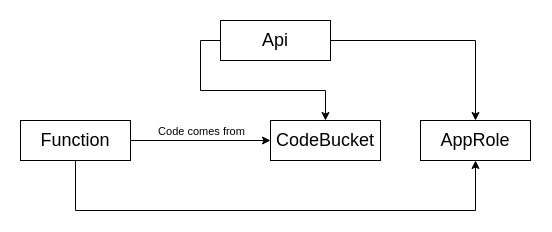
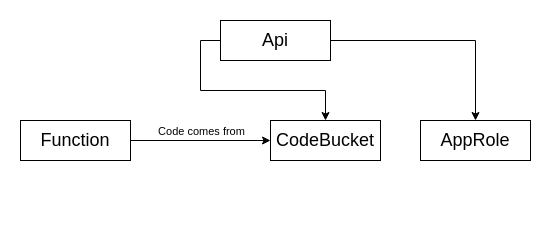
  <mxCell id="0" />
  <mxCell id="1" parent="0" />
  <mxCell id="2" value="AppRole" style="rounded=0;whiteSpace=wrap;html=1;fontSize=18;verticalAlign=middle;" vertex="1" parent="1"><mxGeometry x="420" y="120" width="110" height="40" as="geometry" /></mxCell>
- <mxCell id="3" style="edgeStyle=orthogonalEdgeStyle;rounded=0;orthogonalLoop=1;jettySize=auto;html=1;exitX=0.5;exitY=1;exitDx=0;exitDy=0;entryX=0.5;entryY=1;entryDx=0;entryDy=0;" edge="1" parent="1" source="6" target="2"><mxGeometry relative="1" as="geometry"><Array as="points"><mxPoint x="75" y="210" /><mxPoint x="475" y="210" /></Array></mxGeometry></mxCell>
  <mxCell id="4" style="edgeStyle=orthogonalEdgeStyle;rounded=0;orthogonalLoop=1;jettySize=auto;html=1;exitX=1;exitY=0.5;exitDx=0;exitDy=0;entryX=0;entryY=0.5;entryDx=0;entryDy=0;" edge="1" parent="1" source="6" target="7"><mxGeometry relative="1" as="geometry" /></mxCell>
  <mxCell id="5" value="Code comes from" style="edgeLabel;html=1;align=center;verticalAlign=middle;resizable=0;points=[];" vertex="1" connectable="0" parent="4"><mxGeometry x="0.157" y="-2" relative="1" as="geometry"><mxPoint x="-11" y="-12" as="offset" /></mxGeometry></mxCell>
  <mxCell id="6" value="Function" style="rounded=0;whiteSpace=wrap;html=1;fontSize=18;verticalAlign=middle;" vertex="1" parent="1"><mxGeometry x="20" y="120" width="110" height="40" as="geometry" /></mxCell>
  <mxCell id="7" value="CodeBucket" style="rounded=0;whiteSpace=wrap;html=1;fontSize=18;verticalAlign=middle;" vertex="1" parent="1"><mxGeometry x="270" y="120" width="110" height="40" as="geometry" /></mxCell>
  <mxCell id="8" style="edgeStyle=orthogonalEdgeStyle;rounded=0;orthogonalLoop=1;jettySize=auto;html=1;exitX=0;exitY=0.5;exitDx=0;exitDy=0;fontSize=24;" edge="1" parent="1" source="10" target="7"><mxGeometry relative="1" as="geometry" /></mxCell>
  <mxCell id="9" style="edgeStyle=orthogonalEdgeStyle;rounded=0;orthogonalLoop=1;jettySize=auto;html=1;exitX=1;exitY=0.5;exitDx=0;exitDy=0;entryX=0.5;entryY=0;entryDx=0;entryDy=0;" edge="1" parent="1" source="10" target="2"><mxGeometry relative="1" as="geometry" /></mxCell>
  <mxCell id="10" value="&lt;div&gt;Api&lt;/div&gt;" style="rounded=0;whiteSpace=wrap;html=1;fontSize=18;verticalAlign=middle;" vertex="1" parent="1"><mxGeometry x="220" y="20" width="110" height="40" as="geometry" /></mxCell>
